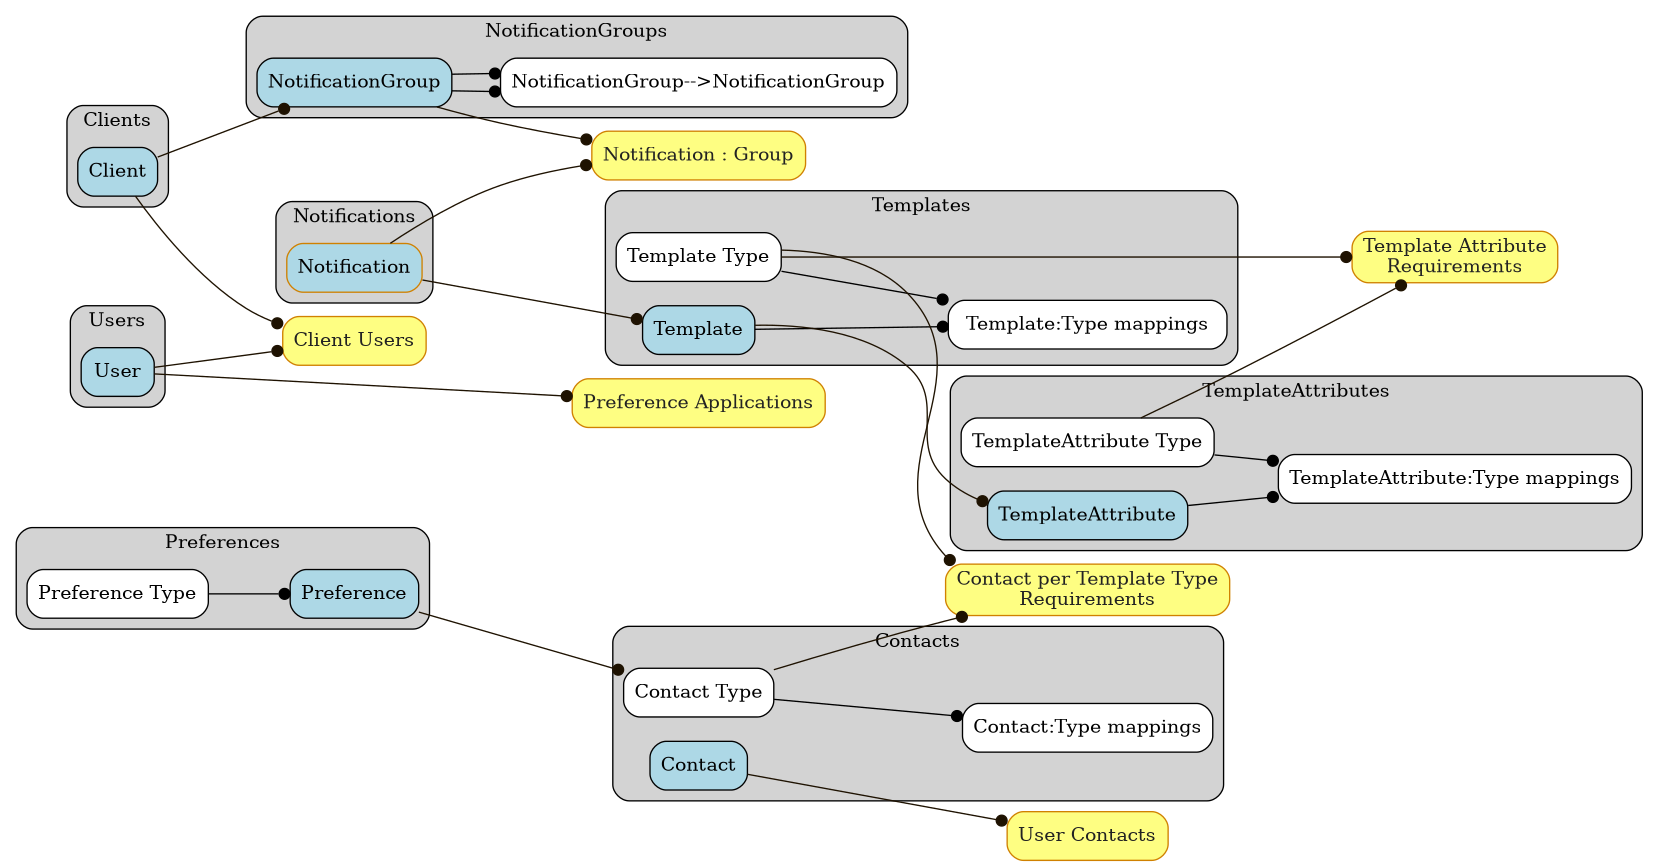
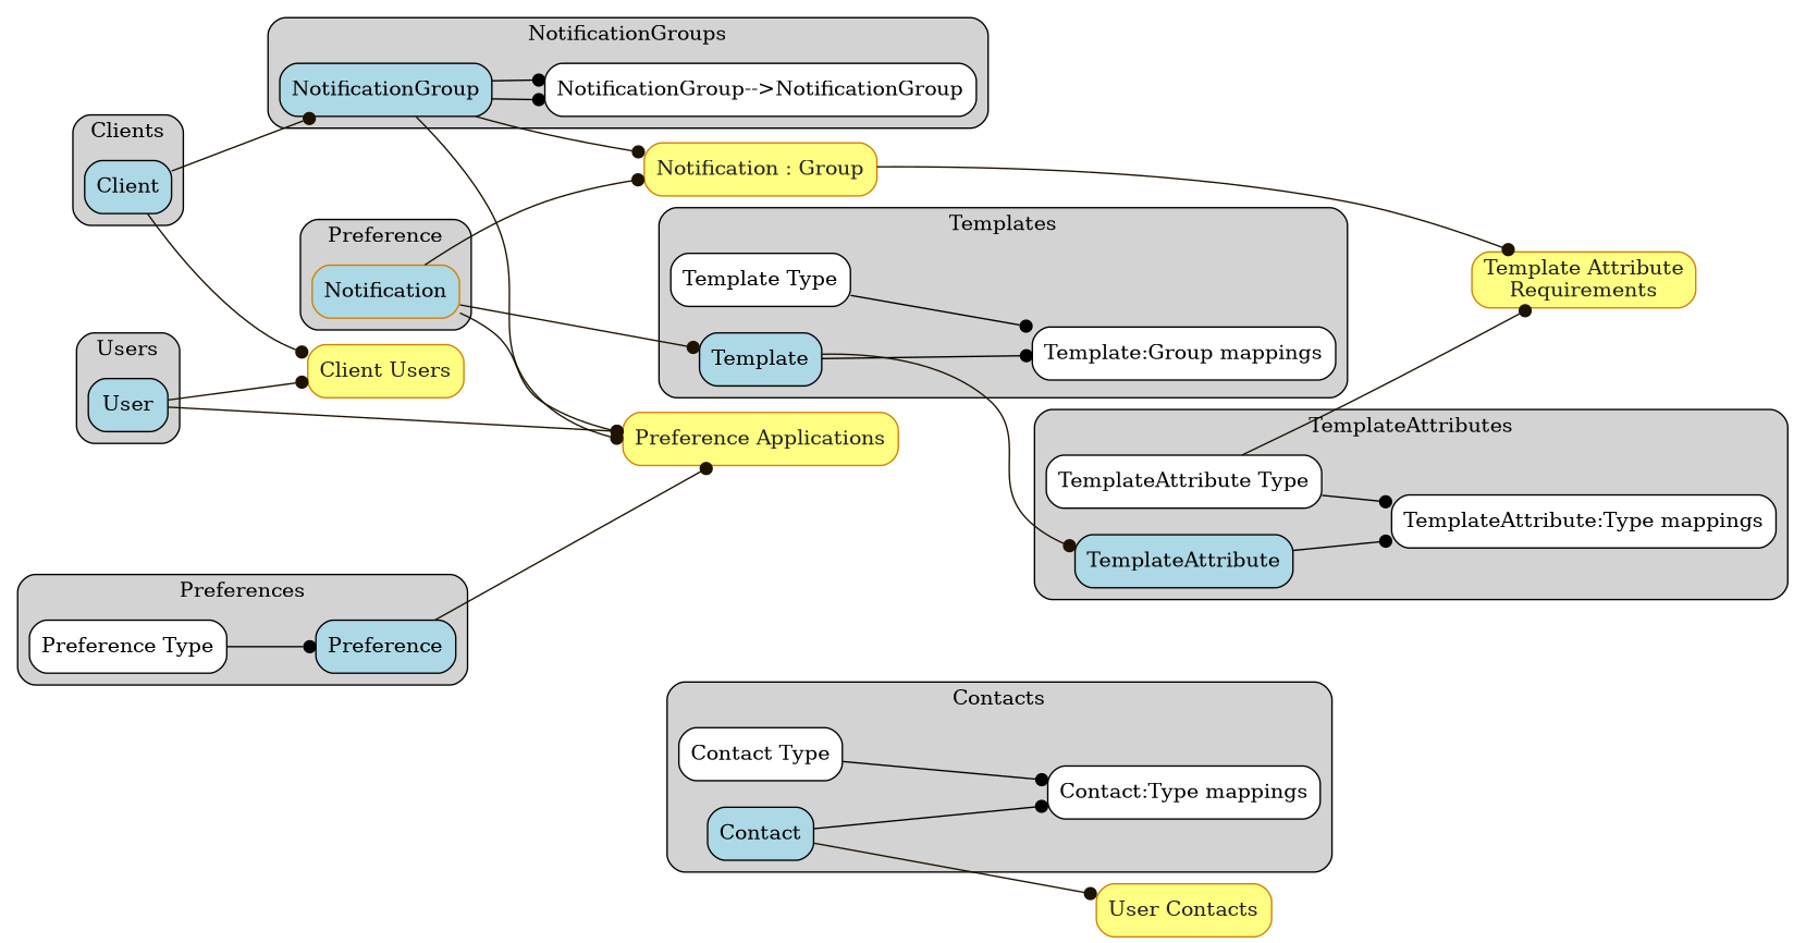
  digraph {
    color=black
    fillcolor=lightgrey
    rankdir=LR
    style="rounded,filled"
    node [color=black fillcolor=lightblue shape=box style="rounded,filled"]
    edge [arrowhead=dot color="#1E1201"]
    Client
    User
    Contact
    "Contact:Type mappings" [fillcolor=white]
    "Contact Type" [fillcolor=white]
    NotificationGroup
    "NotificationGroup-->NotificationGroup" [fillcolor=white]
    Notification [color="#D08101"]
    Template
-   "Template:Type mappings" [fillcolor=white]
+   "Template:Type mappings" [fillcolor=white label="Template:Group mappings"]
    "Template Type" [fillcolor=white]
    Preference
    "Preference Type" [fillcolor=white]
    TemplateAttribute
    "TemplateAttribute:Type mappings" [fillcolor=white]
    "TemplateAttribute Type" [fillcolor=white]
    "Client Users" [color="#D08101" fillcolor="#FEFE82" fontcolor="#222222"]
    "Preference Applications" [color="#D08101" fillcolor="#FEFE82" fontcolor="#222222"]
    "User Contacts" [color="#D08101" fillcolor="#FEFE82" fontcolor="#222222"]
-   "Contact per Template Type\nRequirements" [color="#D08101" fillcolor="#FEFE82" fontcolor="#222222"]
    "Notification : Group" [color="#D08101" fillcolor="#FEFE82" fontcolor="#222222"]
    "Template Attribute\nRequirements" [color="#D08101" fillcolor="#FEFE82" fontcolor="#222222"]
    subgraph cluster_1 {
      label=Clients
      Client
    }
    subgraph cluster_2 {
      label=Users
      User
    }
    subgraph cluster_3 {
      label=Contacts
      Contact
      "Contact:Type mappings"
      "Contact Type"
    }
    subgraph cluster_4 {
      label=NotificationGroups
      NotificationGroup
      "NotificationGroup-->NotificationGroup"
    }
    subgraph cluster_5 {
-     label=Notifications
+     label=Preference
      Notification
    }
    subgraph cluster_6 {
      label=Templates
      Template
      "Template:Type mappings"
      "Template Type"
    }
    subgraph cluster_7 {
      label=Preferences
      Preference
      "Preference Type"
    }
    subgraph cluster_8 {
      label=TemplateAttributes
      TemplateAttribute
      "TemplateAttribute:Type mappings"
      "TemplateAttribute Type"
    }
    Client -> NotificationGroup
    Client -> "Client Users"
    User -> "Client Users"
    User -> "Preference Applications"
+   Contact -> "Contact:Type mappings" [color=""]
    Contact -> "User Contacts"
    "Contact Type" -> "Contact:Type mappings" [color=""]
-   "Contact Type" -> "Contact per Template Type\nRequirements"
    NotificationGroup -> "NotificationGroup-->NotificationGroup" [color=""]
    NotificationGroup -> "NotificationGroup-->NotificationGroup" [color=""]
+   NotificationGroup -> "Preference Applications"
    NotificationGroup -> "Notification : Group"
    Notification -> Template
+   Notification -> "Preference Applications"
    Notification -> "Notification : Group"
    Template -> "Template:Type mappings" [color=""]
    Template -> TemplateAttribute
    "Template Type" -> "Template:Type mappings" [color=""]
-   "Template Type" -> "Contact per Template Type\nRequirements"
-   "Template Type" -> "Template Attribute\nRequirements"
-   Preference -> "Contact Type"
+   "Notification : Group" -> "Template Attribute\nRequirements"
+   Preference -> "Preference Applications"
    "Preference Type" -> Preference [color=""]
    TemplateAttribute -> "TemplateAttribute:Type mappings" [color=""]
    "TemplateAttribute Type" -> "TemplateAttribute:Type mappings" [color=""]
    "TemplateAttribute Type" -> "Template Attribute\nRequirements"
  }
